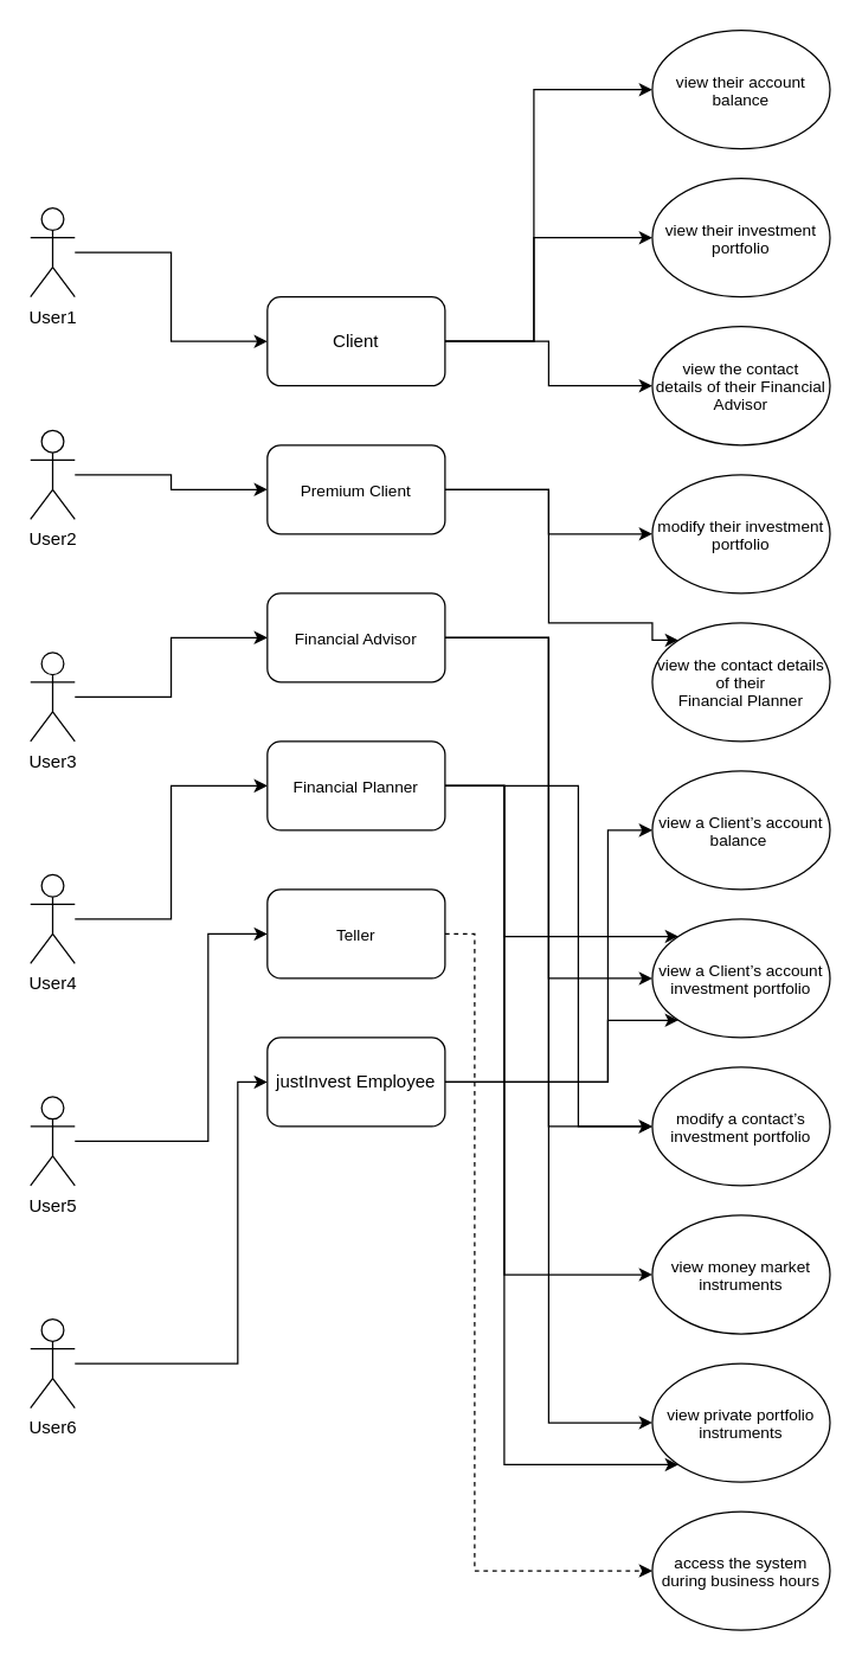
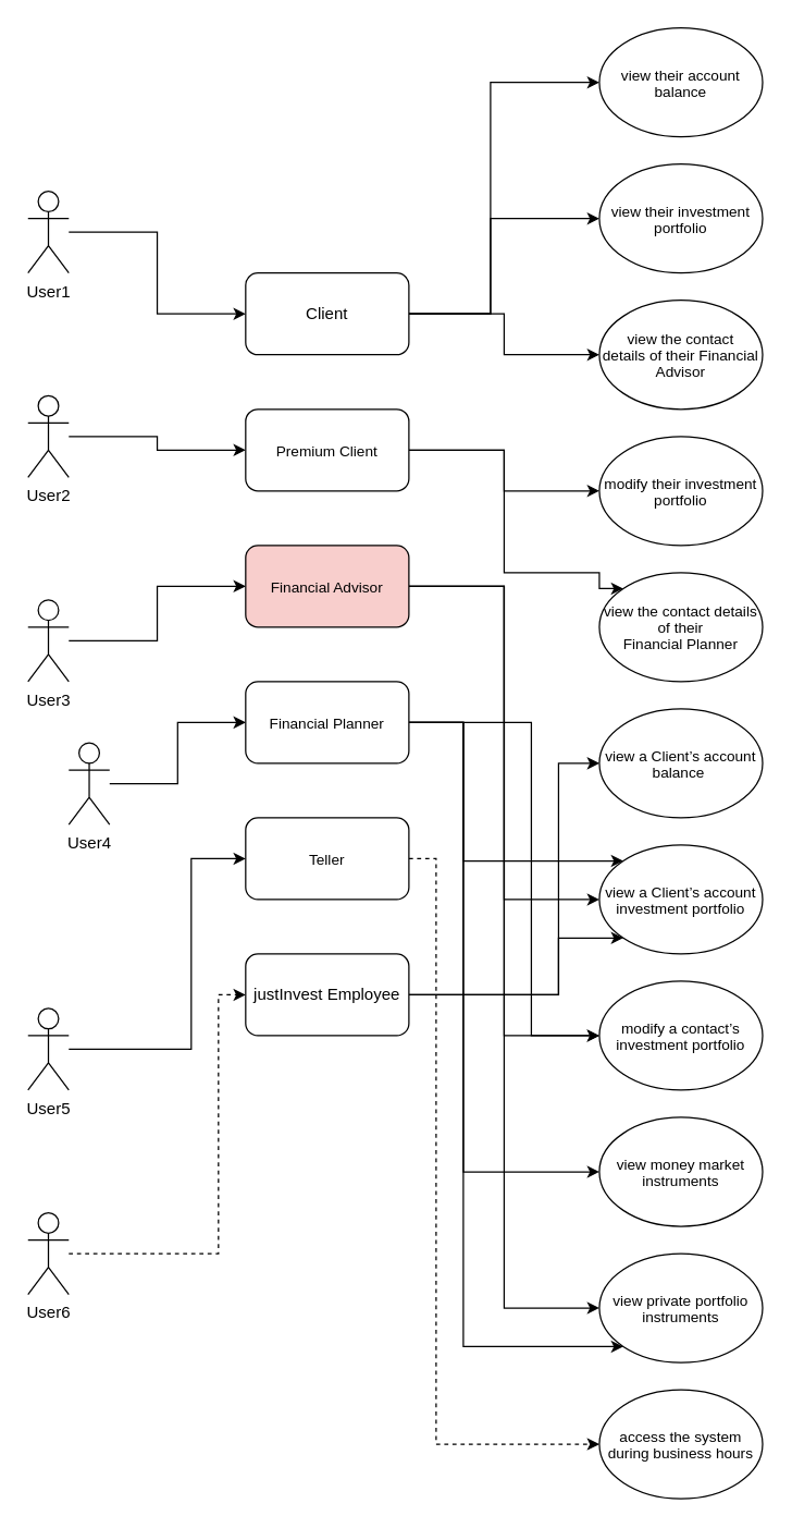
  <mxCell id="0" />
  <mxCell id="1" parent="0" />
  <mxCell id="2" style="edgeStyle=orthogonalEdgeStyle;rounded=0;orthogonalLoop=1;jettySize=auto;html=1;" edge="1" parent="1" source="3" target="13"><mxGeometry relative="1" as="geometry" /></mxCell>
  <mxCell id="3" value="User1" style="shape=umlActor;verticalLabelPosition=bottom;verticalAlign=top;html=1;" vertex="1" parent="1"><mxGeometry x="20" y="140" width="30" height="60" as="geometry" /></mxCell>
  <mxCell id="4" style="edgeStyle=orthogonalEdgeStyle;rounded=0;orthogonalLoop=1;jettySize=auto;html=1;" edge="1" parent="1" source="5" target="16"><mxGeometry relative="1" as="geometry" /></mxCell>
  <mxCell id="5" value="User2" style="shape=umlActor;verticalLabelPosition=bottom;verticalAlign=top;html=1;" vertex="1" parent="1"><mxGeometry x="20" y="290" width="30" height="60" as="geometry" /></mxCell>
  <mxCell id="6" style="edgeStyle=orthogonalEdgeStyle;rounded=0;orthogonalLoop=1;jettySize=auto;html=1;entryX=0;entryY=0.5;entryDx=0;entryDy=0;" edge="1" parent="1" source="7" target="20"><mxGeometry relative="1" as="geometry" /></mxCell>
  <mxCell id="7" value="User3" style="shape=umlActor;verticalLabelPosition=bottom;verticalAlign=top;html=1;" vertex="1" parent="1"><mxGeometry x="20" y="440" width="30" height="60" as="geometry" /></mxCell>
  <mxCell id="8" style="edgeStyle=orthogonalEdgeStyle;rounded=0;orthogonalLoop=1;jettySize=auto;html=1;entryX=0;entryY=0.5;entryDx=0;entryDy=0;" edge="1" parent="1" source="9" target="25"><mxGeometry relative="1" as="geometry" /></mxCell>
- <mxCell id="9" value="User4" style="shape=umlActor;verticalLabelPosition=bottom;verticalAlign=top;html=1;" vertex="1" parent="1"><mxGeometry x="20" y="590" width="30" height="60" as="geometry" /></mxCell>
+ <mxCell id="9" value="User4" style="shape=umlActor;verticalLabelPosition=bottom;verticalAlign=top;html=1;" vertex="1" parent="1"><mxGeometry x="50" y="545" width="30" height="60" as="geometry" /></mxCell>
  <mxCell id="10" style="edgeStyle=orthogonalEdgeStyle;rounded=0;orthogonalLoop=1;jettySize=auto;html=1;entryX=0;entryY=0.5;entryDx=0;entryDy=0;" edge="1" parent="1" source="13" target="30"><mxGeometry relative="1" as="geometry"><Array as="points"><mxPoint x="360" y="230" /><mxPoint x="360" y="60" /></Array></mxGeometry></mxCell>
  <mxCell id="11" style="edgeStyle=orthogonalEdgeStyle;rounded=0;orthogonalLoop=1;jettySize=auto;html=1;entryX=0;entryY=0.5;entryDx=0;entryDy=0;" edge="1" parent="1" source="13" target="28"><mxGeometry relative="1" as="geometry"><Array as="points"><mxPoint x="360" y="230" /><mxPoint x="360" y="160" /></Array></mxGeometry></mxCell>
  <mxCell id="12" style="edgeStyle=orthogonalEdgeStyle;rounded=0;orthogonalLoop=1;jettySize=auto;html=1;" edge="1" parent="1" source="13" target="29"><mxGeometry relative="1" as="geometry" /></mxCell>
  <mxCell id="13" value="Client" style="rounded=1;whiteSpace=wrap;html=1;" vertex="1" parent="1"><mxGeometry x="180" y="200" width="120" height="60" as="geometry" /></mxCell>
  <mxCell id="14" style="edgeStyle=orthogonalEdgeStyle;rounded=0;orthogonalLoop=1;jettySize=auto;html=1;entryX=0;entryY=0.5;entryDx=0;entryDy=0;" edge="1" parent="1" source="16" target="31"><mxGeometry relative="1" as="geometry" /></mxCell>
  <mxCell id="15" style="edgeStyle=orthogonalEdgeStyle;rounded=0;orthogonalLoop=1;jettySize=auto;html=1;entryX=0;entryY=0;entryDx=0;entryDy=0;" edge="1" parent="1" source="16" target="32"><mxGeometry relative="1" as="geometry"><Array as="points"><mxPoint x="370" y="330" /><mxPoint x="370" y="420" /><mxPoint x="440" y="420" /><mxPoint x="440" y="432" /></Array></mxGeometry></mxCell>
  <mxCell id="16" value="&lt;p style=&quot;margin: 0px; font-style: normal; font-variant-caps: normal; font-stretch: normal; font-size: 10.9px; line-height: normal; font-size-adjust: none; font-kerning: auto; font-variant-alternates: normal; font-variant-ligatures: normal; font-variant-numeric: normal; font-variant-east-asian: normal; font-variant-position: normal; font-variant-emoji: normal; font-feature-settings: normal; font-optical-sizing: auto; font-variation-settings: normal;&quot;&gt;Premium Client&lt;/p&gt;" style="rounded=1;whiteSpace=wrap;html=1;" vertex="1" parent="1"><mxGeometry x="180" y="300" width="120" height="60" as="geometry" /></mxCell>
  <mxCell id="17" style="edgeStyle=orthogonalEdgeStyle;rounded=0;orthogonalLoop=1;jettySize=auto;html=1;entryX=0;entryY=0.5;entryDx=0;entryDy=0;" edge="1" parent="1" source="20" target="34"><mxGeometry relative="1" as="geometry" /></mxCell>
  <mxCell id="18" style="edgeStyle=orthogonalEdgeStyle;rounded=0;orthogonalLoop=1;jettySize=auto;html=1;entryX=0;entryY=0.5;entryDx=0;entryDy=0;" edge="1" parent="1" source="20" target="37"><mxGeometry relative="1" as="geometry" /></mxCell>
  <mxCell id="19" style="edgeStyle=orthogonalEdgeStyle;rounded=0;orthogonalLoop=1;jettySize=auto;html=1;entryX=0;entryY=0.5;entryDx=0;entryDy=0;" edge="1" parent="1" source="20" target="35"><mxGeometry relative="1" as="geometry" /></mxCell>
- <mxCell id="20" value="&lt;p style=&quot;margin: 0px; font-style: normal; font-variant-caps: normal; font-stretch: normal; font-size: 10.9px; line-height: normal; font-size-adjust: none; font-kerning: auto; font-variant-alternates: normal; font-variant-ligatures: normal; font-variant-numeric: normal; font-variant-east-asian: normal; font-variant-position: normal; font-variant-emoji: normal; font-feature-settings: normal; font-optical-sizing: auto; font-variation-settings: normal;&quot;&gt;Financial Advisor&lt;/p&gt;" style="rounded=1;whiteSpace=wrap;html=1;" vertex="1" parent="1"><mxGeometry x="180" y="400" width="120" height="60" as="geometry" /></mxCell>
+ <mxCell id="20" value="&lt;p style=&quot;margin: 0px; font-style: normal; font-variant-caps: normal; font-stretch: normal; font-size: 10.9px; line-height: normal; font-size-adjust: none; font-kerning: auto; font-variant-alternates: normal; font-variant-ligatures: normal; font-variant-numeric: normal; font-variant-east-asian: normal; font-variant-position: normal; font-variant-emoji: normal; font-feature-settings: normal; font-optical-sizing: auto; font-variation-settings: normal;&quot;&gt;Financial Advisor&lt;/p&gt;" style="rounded=1;whiteSpace=wrap;html=1;fillColor=#f8cecc;" vertex="1" parent="1"><mxGeometry x="180" y="400" width="120" height="60" as="geometry" /></mxCell>
  <mxCell id="21" style="edgeStyle=orthogonalEdgeStyle;rounded=0;orthogonalLoop=1;jettySize=auto;html=1;entryX=0;entryY=0;entryDx=0;entryDy=0;" edge="1" parent="1" source="25" target="34"><mxGeometry relative="1" as="geometry"><Array as="points"><mxPoint x="340" y="530" /><mxPoint x="340" y="632" /></Array></mxGeometry></mxCell>
  <mxCell id="22" style="edgeStyle=orthogonalEdgeStyle;rounded=0;orthogonalLoop=1;jettySize=auto;html=1;entryX=0;entryY=1;entryDx=0;entryDy=0;" edge="1" parent="1" source="25" target="37"><mxGeometry relative="1" as="geometry"><Array as="points"><mxPoint x="340" y="530" /><mxPoint x="340" y="988" /></Array></mxGeometry></mxCell>
  <mxCell id="23" style="edgeStyle=orthogonalEdgeStyle;rounded=0;orthogonalLoop=1;jettySize=auto;html=1;entryX=0;entryY=0.5;entryDx=0;entryDy=0;" edge="1" parent="1" source="25" target="36"><mxGeometry relative="1" as="geometry"><Array as="points"><mxPoint x="340" y="530" /><mxPoint x="340" y="860" /></Array></mxGeometry></mxCell>
  <mxCell id="24" style="edgeStyle=orthogonalEdgeStyle;rounded=0;orthogonalLoop=1;jettySize=auto;html=1;entryX=0;entryY=0.5;entryDx=0;entryDy=0;" edge="1" parent="1" source="25" target="35"><mxGeometry relative="1" as="geometry"><Array as="points"><mxPoint x="390" y="530" /><mxPoint x="390" y="760" /></Array></mxGeometry></mxCell>
  <mxCell id="25" value="&lt;p style=&quot;margin: 0px; font-style: normal; font-variant-caps: normal; font-stretch: normal; font-size: 10.9px; line-height: normal; font-size-adjust: none; font-kerning: auto; font-variant-alternates: normal; font-variant-ligatures: normal; font-variant-numeric: normal; font-variant-east-asian: normal; font-variant-position: normal; font-variant-emoji: normal; font-feature-settings: normal; font-optical-sizing: auto; font-variation-settings: normal;&quot;&gt;Financial Planner&lt;/p&gt;" style="rounded=1;whiteSpace=wrap;html=1;" vertex="1" parent="1"><mxGeometry x="180" y="500" width="120" height="60" as="geometry" /></mxCell>
  <mxCell id="26" style="edgeStyle=orthogonalEdgeStyle;rounded=0;orthogonalLoop=1;jettySize=auto;html=1;entryX=0;entryY=0.5;entryDx=0;entryDy=0;dashed=1;" edge="1" parent="1" source="27" target="38"><mxGeometry relative="1" as="geometry"><Array as="points"><mxPoint x="320" y="630" /><mxPoint x="320" y="1060" /></Array></mxGeometry></mxCell>
  <mxCell id="27" value="&lt;p style=&quot;margin: 0px; font-style: normal; font-variant-caps: normal; font-stretch: normal; font-size: 10.9px; line-height: normal; font-size-adjust: none; font-kerning: auto; font-variant-alternates: normal; font-variant-ligatures: normal; font-variant-numeric: normal; font-variant-east-asian: normal; font-variant-position: normal; font-variant-emoji: normal; font-feature-settings: normal; font-optical-sizing: auto; font-variation-settings: normal;&quot;&gt;Teller&lt;/p&gt;" style="rounded=1;whiteSpace=wrap;html=1;" vertex="1" parent="1"><mxGeometry x="180" y="600" width="120" height="60" as="geometry" /></mxCell>
  <mxCell id="28" value="&lt;p style=&quot;margin: 0px; font-style: normal; font-variant-caps: normal; font-stretch: normal; font-size: 10.9px; line-height: normal; font-size-adjust: none; font-kerning: auto; font-variant-alternates: normal; font-variant-ligatures: normal; font-variant-numeric: normal; font-variant-east-asian: normal; font-variant-position: normal; font-variant-emoji: normal; font-feature-settings: normal; font-optical-sizing: auto; font-variation-settings: normal;&quot;&gt;view their investment portfolio&lt;/p&gt;" style="ellipse;whiteSpace=wrap;html=1;" vertex="1" parent="1"><mxGeometry x="440" y="120" width="120" height="80" as="geometry" /></mxCell>
  <mxCell id="29" value="&lt;p style=&quot;margin: 0px; font-style: normal; font-variant-caps: normal; font-stretch: normal; font-size: 10.9px; line-height: normal; font-size-adjust: none; font-kerning: auto; font-variant-alternates: normal; font-variant-ligatures: normal; font-variant-numeric: normal; font-variant-east-asian: normal; font-variant-position: normal; font-variant-emoji: normal; font-feature-settings: normal; font-optical-sizing: auto; font-variation-settings: normal;&quot;&gt;view the contact&lt;/p&gt;&lt;p style=&quot;margin: 0px; font-style: normal; font-variant-caps: normal; font-stretch: normal; font-size: 10.9px; line-height: normal; font-size-adjust: none; font-kerning: auto; font-variant-alternates: normal; font-variant-ligatures: normal; font-variant-numeric: normal; font-variant-east-asian: normal; font-variant-position: normal; font-variant-emoji: normal; font-feature-settings: normal; font-optical-sizing: auto; font-variation-settings: normal;&quot;&gt;details of their Financial Advisor&lt;/p&gt;" style="ellipse;whiteSpace=wrap;html=1;" vertex="1" parent="1"><mxGeometry x="440" y="220" width="120" height="80" as="geometry" /></mxCell>
  <mxCell id="30" value="&lt;p style=&quot;margin: 0px; font-style: normal; font-variant-caps: normal; font-stretch: normal; font-size: 10.9px; line-height: normal; font-size-adjust: none; font-kerning: auto; font-variant-alternates: normal; font-variant-ligatures: normal; font-variant-numeric: normal; font-variant-east-asian: normal; font-variant-position: normal; font-variant-emoji: normal; font-feature-settings: normal; font-optical-sizing: auto; font-variation-settings: normal;&quot;&gt;view their account balance&lt;/p&gt;" style="ellipse;whiteSpace=wrap;html=1;" vertex="1" parent="1"><mxGeometry x="440" y="20" width="120" height="80" as="geometry" /></mxCell>
  <mxCell id="31" value="&lt;p style=&quot;margin: 0px; font-style: normal; font-variant-caps: normal; font-stretch: normal; font-size: 10.9px; line-height: normal; font-size-adjust: none; font-kerning: auto; font-variant-alternates: normal; font-variant-ligatures: normal; font-variant-numeric: normal; font-variant-east-asian: normal; font-variant-position: normal; font-variant-emoji: normal; font-feature-settings: normal; font-optical-sizing: auto; font-variation-settings: normal;&quot;&gt;modify their investment portfolio&lt;/p&gt;" style="ellipse;whiteSpace=wrap;html=1;" vertex="1" parent="1"><mxGeometry x="440" y="320" width="120" height="80" as="geometry" /></mxCell>
  <mxCell id="32" value="&lt;p style=&quot;margin: 0px; font-style: normal; font-variant-caps: normal; font-stretch: normal; font-size: 10.9px; line-height: normal; font-size-adjust: none; font-kerning: auto; font-variant-alternates: normal; font-variant-ligatures: normal; font-variant-numeric: normal; font-variant-east-asian: normal; font-variant-position: normal; font-variant-emoji: normal; font-feature-settings: normal; font-optical-sizing: auto; font-variation-settings: normal;&quot;&gt;view the contact details of their&lt;/p&gt;&lt;p style=&quot;margin: 0px; font-style: normal; font-variant-caps: normal; font-stretch: normal; font-size: 10.9px; line-height: normal; font-size-adjust: none; font-kerning: auto; font-variant-alternates: normal; font-variant-ligatures: normal; font-variant-numeric: normal; font-variant-east-asian: normal; font-variant-position: normal; font-variant-emoji: normal; font-feature-settings: normal; font-optical-sizing: auto; font-variation-settings: normal;&quot;&gt;Financial Planner&lt;/p&gt;" style="ellipse;whiteSpace=wrap;html=1;" vertex="1" parent="1"><mxGeometry x="440" y="420" width="120" height="80" as="geometry" /></mxCell>
  <mxCell id="33" value="&lt;p style=&quot;margin: 0px; font-style: normal; font-variant-caps: normal; font-stretch: normal; font-size: 10.9px; line-height: normal; font-size-adjust: none; font-kerning: auto; font-variant-alternates: normal; font-variant-ligatures: normal; font-variant-numeric: normal; font-variant-east-asian: normal; font-variant-position: normal; font-variant-emoji: normal; font-feature-settings: normal; font-optical-sizing: auto; font-variation-settings: normal;&quot;&gt;view a Client’s account balance&amp;nbsp;&lt;/p&gt;" style="ellipse;whiteSpace=wrap;html=1;" vertex="1" parent="1"><mxGeometry x="440" y="520" width="120" height="80" as="geometry" /></mxCell>
  <mxCell id="34" value="&lt;p style=&quot;margin: 0px; font-style: normal; font-variant-caps: normal; font-stretch: normal; font-size: 10.9px; line-height: normal; font-size-adjust: none; font-kerning: auto; font-variant-alternates: normal; font-variant-ligatures: normal; font-variant-numeric: normal; font-variant-east-asian: normal; font-variant-position: normal; font-variant-emoji: normal; font-feature-settings: normal; font-optical-sizing: auto; font-variation-settings: normal;&quot;&gt;view a Client’s account investment portfolio&lt;/p&gt;" style="ellipse;whiteSpace=wrap;html=1;" vertex="1" parent="1"><mxGeometry x="440" y="620" width="120" height="80" as="geometry" /></mxCell>
  <mxCell id="35" value="&lt;p style=&quot;margin: 0px; font-style: normal; font-variant-caps: normal; font-stretch: normal; font-size: 10.9px; line-height: normal; font-size-adjust: none; font-kerning: auto; font-variant-alternates: normal; font-variant-ligatures: normal; font-variant-numeric: normal; font-variant-east-asian: normal; font-variant-position: normal; font-variant-emoji: normal; font-feature-settings: normal; font-optical-sizing: auto; font-variation-settings: normal;&quot;&gt;modify a contact’s investment portfolio&lt;/p&gt;" style="ellipse;whiteSpace=wrap;html=1;" vertex="1" parent="1"><mxGeometry x="440" y="720" width="120" height="80" as="geometry" /></mxCell>
  <mxCell id="36" value="&lt;p style=&quot;margin: 0px; font-style: normal; font-variant-caps: normal; font-stretch: normal; font-size: 10.9px; line-height: normal; font-size-adjust: none; font-kerning: auto; font-variant-alternates: normal; font-variant-ligatures: normal; font-variant-numeric: normal; font-variant-east-asian: normal; font-variant-position: normal; font-variant-emoji: normal; font-feature-settings: normal; font-optical-sizing: auto; font-variation-settings: normal;&quot;&gt;view money market instruments&lt;/p&gt;" style="ellipse;whiteSpace=wrap;html=1;" vertex="1" parent="1"><mxGeometry x="440" y="820" width="120" height="80" as="geometry" /></mxCell>
  <mxCell id="37" value="&lt;p style=&quot;margin: 0px; font-style: normal; font-variant-caps: normal; font-stretch: normal; font-size: 10.9px; line-height: normal; font-size-adjust: none; font-kerning: auto; font-variant-alternates: normal; font-variant-ligatures: normal; font-variant-numeric: normal; font-variant-east-asian: normal; font-variant-position: normal; font-variant-emoji: normal; font-feature-settings: normal; font-optical-sizing: auto; font-variation-settings: normal;&quot;&gt;view private portfolio instruments&lt;/p&gt;" style="ellipse;whiteSpace=wrap;html=1;" vertex="1" parent="1"><mxGeometry x="440" y="920" width="120" height="80" as="geometry" /></mxCell>
  <mxCell id="38" value="&lt;p style=&quot;margin: 0px; font-style: normal; font-variant-caps: normal; font-stretch: normal; font-size: 10.9px; line-height: normal; font-size-adjust: none; font-kerning: auto; font-variant-alternates: normal; font-variant-ligatures: normal; font-variant-numeric: normal; font-variant-east-asian: normal; font-variant-position: normal; font-variant-emoji: normal; font-feature-settings: normal; font-optical-sizing: auto; font-variation-settings: normal;&quot;&gt;access the system during business hours&lt;/p&gt;" style="ellipse;whiteSpace=wrap;html=1;" vertex="1" parent="1"><mxGeometry x="440" y="1020" width="120" height="80" as="geometry" /></mxCell>
  <mxCell id="39" style="edgeStyle=orthogonalEdgeStyle;rounded=0;orthogonalLoop=1;jettySize=auto;html=1;entryX=0;entryY=0.5;entryDx=0;entryDy=0;" edge="1" parent="1" source="40" target="27"><mxGeometry relative="1" as="geometry"><Array as="points"><mxPoint x="140" y="770" /><mxPoint x="140" y="630" /></Array></mxGeometry></mxCell>
  <mxCell id="40" value="User5" style="shape=umlActor;verticalLabelPosition=bottom;verticalAlign=top;html=1;" vertex="1" parent="1"><mxGeometry x="20" y="740" width="30" height="60" as="geometry" /></mxCell>
  <mxCell id="41" style="edgeStyle=orthogonalEdgeStyle;rounded=0;orthogonalLoop=1;jettySize=auto;html=1;entryX=0;entryY=1;entryDx=0;entryDy=0;" edge="1" parent="1" source="43" target="34"><mxGeometry relative="1" as="geometry"><Array as="points"><mxPoint x="410" y="730" /><mxPoint x="410" y="688" /></Array></mxGeometry></mxCell>
  <mxCell id="42" style="edgeStyle=orthogonalEdgeStyle;rounded=0;orthogonalLoop=1;jettySize=auto;html=1;entryX=0;entryY=0.5;entryDx=0;entryDy=0;" edge="1" parent="1" source="43" target="33"><mxGeometry relative="1" as="geometry"><Array as="points"><mxPoint x="410" y="730" /><mxPoint x="410" y="560" /></Array></mxGeometry></mxCell>
  <mxCell id="43" value="justInvest Employee" style="rounded=1;whiteSpace=wrap;html=1;" vertex="1" parent="1"><mxGeometry x="180" y="700" width="120" height="60" as="geometry" /></mxCell>
- <mxCell id="44" style="edgeStyle=orthogonalEdgeStyle;rounded=0;orthogonalLoop=1;jettySize=auto;html=1;" edge="1" parent="1" source="45" target="43"><mxGeometry relative="1" as="geometry"><Array as="points"><mxPoint x="160" y="920" /><mxPoint x="160" y="730" /></Array></mxGeometry></mxCell>
+ <mxCell id="44" style="edgeStyle=orthogonalEdgeStyle;rounded=0;orthogonalLoop=1;jettySize=auto;html=1;dashed=1;" edge="1" parent="1" source="45" target="43"><mxGeometry relative="1" as="geometry"><Array as="points"><mxPoint x="160" y="920" /><mxPoint x="160" y="730" /></Array></mxGeometry></mxCell>
  <mxCell id="45" value="User6" style="shape=umlActor;verticalLabelPosition=bottom;verticalAlign=top;html=1;" vertex="1" parent="1"><mxGeometry x="20" y="890" width="30" height="60" as="geometry" /></mxCell>
